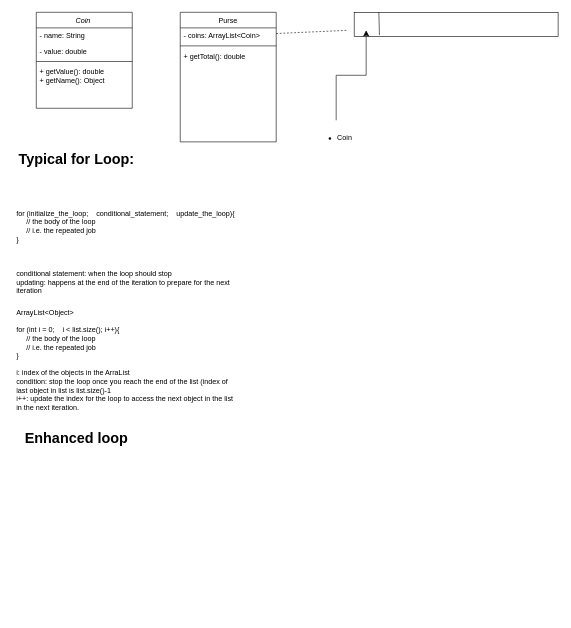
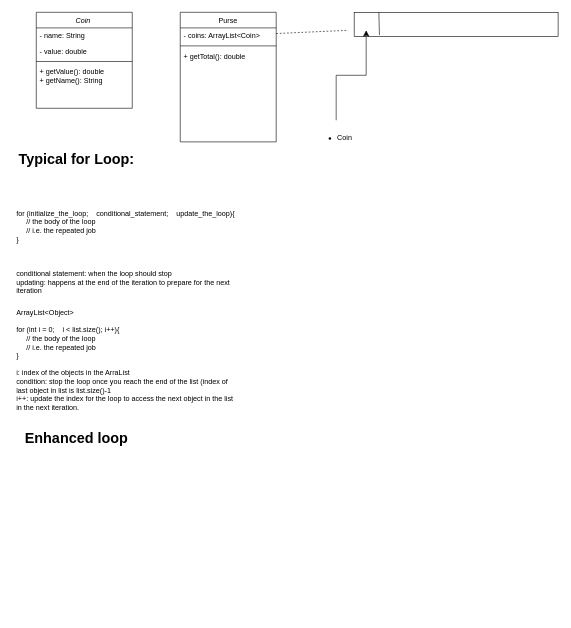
  <mxCell id="0" />
  <mxCell id="1" parent="0" />
  <mxCell id="2" value="Coin " style="swimlane;fontStyle=2;align=center;verticalAlign=top;childLayout=stackLayout;horizontal=1;startSize=26;horizontalStack=0;resizeParent=1;resizeLast=0;collapsible=1;marginBottom=0;rounded=0;shadow=0;strokeWidth=1;" parent="1" vertex="1"><mxGeometry x="60" y="20" width="160" height="160" as="geometry"><mxRectangle x="230" y="140" width="160" height="26" as="alternateBounds" /></mxGeometry></mxCell>
  <mxCell id="3" value="- name: String" style="text;align=left;verticalAlign=top;spacingLeft=4;spacingRight=4;overflow=hidden;rotatable=0;points=[[0,0.5],[1,0.5]];portConstraint=eastwest;" parent="2" vertex="1"><mxGeometry y="26" width="160" height="26" as="geometry" /></mxCell>
  <mxCell id="4" value="- value: double " style="text;align=left;verticalAlign=top;spacingLeft=4;spacingRight=4;overflow=hidden;rotatable=0;points=[[0,0.5],[1,0.5]];portConstraint=eastwest;rounded=0;shadow=0;html=0;" parent="2" vertex="1"><mxGeometry y="52" width="160" height="26" as="geometry" /></mxCell>
  <mxCell id="5" value="" style="line;html=1;strokeWidth=1;align=left;verticalAlign=middle;spacingTop=-1;spacingLeft=3;spacingRight=3;rotatable=0;labelPosition=right;points=[];portConstraint=eastwest;" parent="2" vertex="1"><mxGeometry y="78" width="160" height="8" as="geometry" /></mxCell>
- <mxCell id="6" value="+ getValue(): double &#10;+ getName(): Object " style="text;align=left;verticalAlign=top;spacingLeft=4;spacingRight=4;overflow=hidden;rotatable=0;points=[[0,0.5],[1,0.5]];portConstraint=eastwest;" parent="2" vertex="1"><mxGeometry y="86" width="160" height="44" as="geometry" /></mxCell>
+ <mxCell id="6" value="+ getValue(): double &#10;+ getName(): String " style="text;align=left;verticalAlign=top;spacingLeft=4;spacingRight=4;overflow=hidden;rotatable=0;points=[[0,0.5],[1,0.5]];portConstraint=eastwest;" parent="2" vertex="1"><mxGeometry y="86" width="160" height="44" as="geometry" /></mxCell>
  <mxCell id="7" value="Purse" style="swimlane;fontStyle=0;align=center;verticalAlign=top;childLayout=stackLayout;horizontal=1;startSize=26;horizontalStack=0;resizeParent=1;resizeLast=0;collapsible=1;marginBottom=0;rounded=0;shadow=0;strokeWidth=1;" parent="1" vertex="1"><mxGeometry x="300" y="20" width="160" height="216" as="geometry"><mxRectangle x="550" y="140" width="160" height="26" as="alternateBounds" /></mxGeometry></mxCell>
  <mxCell id="8" value="- coins: ArrayList&lt;Coin&gt; " style="text;align=left;verticalAlign=top;spacingLeft=4;spacingRight=4;overflow=hidden;rotatable=0;points=[[0,0.5],[1,0.5]];portConstraint=eastwest;" parent="7" vertex="1"><mxGeometry y="26" width="160" height="26" as="geometry" /></mxCell>
  <mxCell id="9" value="" style="line;html=1;strokeWidth=1;align=left;verticalAlign=middle;spacingTop=-1;spacingLeft=3;spacingRight=3;rotatable=0;labelPosition=right;points=[];portConstraint=eastwest;" parent="7" vertex="1"><mxGeometry y="52" width="160" height="8" as="geometry" /></mxCell>
  <mxCell id="10" value="+ getTotal(): double " style="text;align=left;verticalAlign=top;spacingLeft=4;spacingRight=4;overflow=hidden;rotatable=0;points=[[0,0.5],[1,0.5]];portConstraint=eastwest;" parent="7" vertex="1"><mxGeometry y="60" width="160" height="26" as="geometry" /></mxCell>
  <mxCell id="11" value="" style="rounded=0;whiteSpace=wrap;html=1;" vertex="1" parent="1"><mxGeometry x="590" y="20" width="340" height="40" as="geometry" /></mxCell>
  <mxCell id="12" value="" style="endArrow=none;dashed=1;html=1;rounded=0;" edge="1" parent="1" source="8"><mxGeometry width="50" height="50" relative="1" as="geometry"><mxPoint x="390" y="230" as="sourcePoint" /><mxPoint x="580" y="50" as="targetPoint" /></mxGeometry></mxCell>
  <mxCell id="13" value="" style="endArrow=none;html=1;rounded=0;exitX=0.124;exitY=0.95;exitDx=0;exitDy=0;exitPerimeter=0;entryX=0.121;entryY=0;entryDx=0;entryDy=0;entryPerimeter=0;" edge="1" parent="1" source="11" target="11"><mxGeometry width="50" height="50" relative="1" as="geometry"><mxPoint x="620" y="70" as="sourcePoint" /><mxPoint x="670" y="20" as="targetPoint" /></mxGeometry></mxCell>
  <mxCell id="14" value="" style="edgeStyle=elbowEdgeStyle;elbow=vertical;endArrow=classic;html=1;curved=0;rounded=0;endSize=8;startSize=8;" edge="1" parent="1"><mxGeometry width="50" height="50" relative="1" as="geometry"><mxPoint x="560" y="200" as="sourcePoint" /><mxPoint x="610" y="50" as="targetPoint" /></mxGeometry></mxCell>
  <mxCell id="15" value="&lt;ul&gt;&lt;li&gt;Coin&lt;/li&gt;&lt;/ul&gt;" style="text;strokeColor=none;fillColor=none;html=1;whiteSpace=wrap;verticalAlign=middle;overflow=hidden;" vertex="1" parent="1"><mxGeometry x="520" y="190" width="100" height="80" as="geometry" /></mxCell>
  <mxCell id="16" value="Typical for Loop:&amp;nbsp;" style="text;strokeColor=none;fillColor=none;html=1;fontSize=24;fontStyle=1;verticalAlign=middle;align=center;" vertex="1" parent="1"><mxGeometry x="80" y="245" width="100" height="40" as="geometry" /></mxCell>
  <mxCell id="17" value="" style="shape=table;startSize=0;container=1;collapsible=0;childLayout=tableLayout;fontSize=11;fillColor=none;strokeColor=none;" vertex="1" parent="1"><mxGeometry x="20" y="340" width="380" height="685" as="geometry" /></mxCell>
  <mxCell id="18" value="" style="shape=tableRow;horizontal=0;startSize=0;swimlaneHead=0;swimlaneBody=0;strokeColor=inherit;top=0;left=0;bottom=0;right=0;collapsible=0;dropTarget=0;fillColor=none;points=[[0,0.5],[1,0.5]];portConstraint=eastwest;fontSize=16;" vertex="1" parent="17"><mxGeometry width="380" height="160" as="geometry" /></mxCell>
  <mxCell id="19" value="for (initialize_the_loop; &amp;nbsp; &amp;nbsp;conditional_statement; &amp;nbsp; &amp;nbsp;update_the_loop){&lt;div&gt;&amp;nbsp; &amp;nbsp; &amp;nbsp;// the body of the loop&amp;nbsp;&lt;/div&gt;&lt;div&gt;&amp;nbsp; &amp;nbsp; &amp;nbsp;// i.e. the repeated job&lt;/div&gt;&lt;div&gt;}&lt;br&gt;&lt;div&gt;&lt;br&gt;&lt;/div&gt;&lt;div&gt;&lt;br&gt;&lt;/div&gt;&lt;div&gt;&lt;br&gt;&lt;/div&gt;&lt;div&gt;conditional statement: when the loop should stop&lt;/div&gt;&lt;div&gt;updating: happens at the end of the iteration to prepare for the next iteration &amp;nbsp;&lt;/div&gt;&lt;/div&gt;" style="shape=partialRectangle;html=1;whiteSpace=wrap;connectable=0;strokeColor=inherit;overflow=hidden;fillColor=none;top=0;left=0;bottom=0;right=0;pointerEvents=1;fontSize=12;align=left;spacingLeft=5;" vertex="1" parent="18"><mxGeometry width="380" height="160" as="geometry"><mxRectangle width="380" height="160" as="alternateBounds" /></mxGeometry></mxCell>
  <mxCell id="20" value="" style="shape=tableRow;horizontal=0;startSize=0;swimlaneHead=0;swimlaneBody=0;strokeColor=inherit;top=0;left=0;bottom=0;right=0;collapsible=0;dropTarget=0;fillColor=none;points=[[0,0.5],[1,0.5]];portConstraint=eastwest;fontSize=16;" vertex="1" parent="17"><mxGeometry y="160" width="380" height="200" as="geometry" /></mxCell>
  <mxCell id="21" value="ArrayList&amp;lt;Object&amp;gt;&amp;nbsp;&lt;div&gt;&lt;br&gt;&lt;/div&gt;&lt;div&gt;for (int i = 0; &amp;nbsp; &amp;nbsp;i &amp;lt; list.size(); i++){&lt;br&gt;&lt;/div&gt;&lt;div&gt;&lt;div&gt;&amp;nbsp; &amp;nbsp; &amp;nbsp;// the body of the loop&amp;nbsp;&lt;/div&gt;&lt;div&gt;&amp;nbsp; &amp;nbsp; &amp;nbsp;// i.e. the repeated job&lt;/div&gt;&lt;div&gt;}&lt;/div&gt;&lt;/div&gt;&lt;div&gt;&lt;br&gt;&lt;/div&gt;&lt;div&gt;i: index of the objects in the ArraList&lt;/div&gt;&lt;div&gt;condition: stop the loop once you reach the end of the list (index of last object in list is list.size()-1&lt;/div&gt;&lt;div&gt;i++: update the index for the loop to access the next object in the list in the next iteration.&amp;nbsp;&lt;/div&gt;" style="shape=partialRectangle;html=1;whiteSpace=wrap;connectable=0;strokeColor=inherit;overflow=hidden;fillColor=none;top=0;left=0;bottom=0;right=0;pointerEvents=1;fontSize=12;align=left;spacingLeft=5;" vertex="1" parent="20"><mxGeometry width="380" height="200" as="geometry"><mxRectangle width="380" height="200" as="alternateBounds" /></mxGeometry></mxCell>
  <mxCell id="22" value="" style="shape=tableRow;horizontal=0;startSize=0;swimlaneHead=0;swimlaneBody=0;strokeColor=inherit;top=0;left=0;bottom=0;right=0;collapsible=0;dropTarget=0;fillColor=none;points=[[0,0.5],[1,0.5]];portConstraint=eastwest;fontSize=16;" vertex="1" parent="17"><mxGeometry y="360" width="380" height="310" as="geometry" /></mxCell>
  <mxCell id="23" value="" style="shape=partialRectangle;html=1;whiteSpace=wrap;connectable=0;strokeColor=inherit;overflow=hidden;fillColor=none;top=0;left=0;bottom=0;right=0;pointerEvents=1;fontSize=12;align=left;spacingLeft=5;" vertex="1" parent="22"><mxGeometry width="380" height="310" as="geometry"><mxRectangle width="380" height="310" as="alternateBounds" /></mxGeometry></mxCell>
  <mxCell id="24" style="shape=tableRow;horizontal=0;startSize=0;swimlaneHead=0;swimlaneBody=0;strokeColor=inherit;top=0;left=0;bottom=0;right=0;collapsible=0;dropTarget=0;fillColor=none;points=[[0,0.5],[1,0.5]];portConstraint=eastwest;fontSize=16;" vertex="1" parent="17"><mxGeometry y="670" width="380" height="15" as="geometry" /></mxCell>
  <mxCell id="25" value="" style="shape=partialRectangle;html=1;whiteSpace=wrap;connectable=0;strokeColor=inherit;overflow=hidden;fillColor=none;top=0;left=0;bottom=0;right=0;pointerEvents=1;fontSize=12;align=left;spacingLeft=5;" vertex="1" parent="24"><mxGeometry width="380" height="15" as="geometry"><mxRectangle width="380" height="15" as="alternateBounds" /></mxGeometry></mxCell>
  <mxCell id="26" value="Enhanced loop&amp;nbsp;" style="text;strokeColor=none;fillColor=none;html=1;fontSize=24;fontStyle=1;verticalAlign=middle;align=center;" vertex="1" parent="1"><mxGeometry x="80" y="710" width="100" height="40" as="geometry" /></mxCell>
